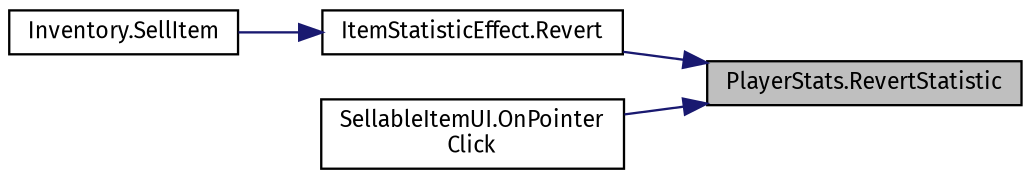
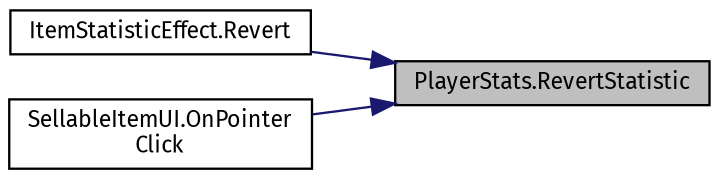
  digraph {
    fontname="Fira Sans"
    rankdir=RL
    node [color=black fillcolor=white fontname="Fira Sans" fontsize=10 shape=record style=filled]
    edge [color=midnightblue dir=back fontname="Fira Sans" fontsize=10 labelfontname=Helvetica labelfontsize=10 style=solid]
    n1 [fillcolor=grey75 fontcolor=black height=0.2 label="PlayerStats.RevertStatistic" width=0.4]
    n2 [height=0.2 label="ItemStatisticEffect.Revert" width=0.4]
    n3 [height=0.2 label="SellableItemUI.OnPointer\lClick" width=0.4]
-   n4 [height=0.2 label="Inventory.SellItem" width=0.4]
    n1 -> n2
    n1 -> n3
-   n2 -> n4
  }
